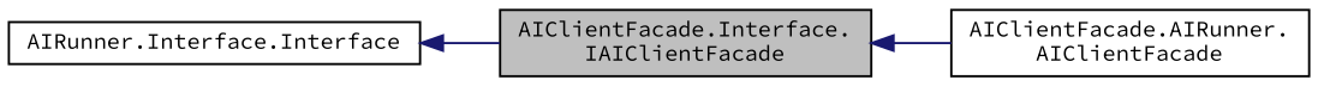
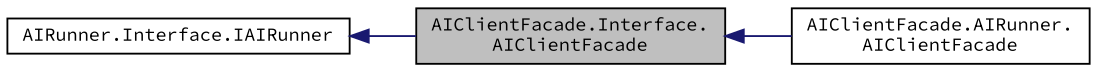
  digraph {
    fontname="Source Code Pro"
    rankdir=LR
    node [color=black fillcolor=white fontname="Source Code Pro" fontsize=10 shape=record style=filled]
    edge [color=midnightblue dir=back fontname="Source Code Pro" fontsize=10 labelfontname=Helvetica labelfontsize=10 style=solid]
-   n1 [fillcolor=grey75 fontcolor=black height=0.2 label="AIClientFacade.Interface.\lIAIClientFacade" width=0.4]
+   n1 [fillcolor=grey75 fontcolor=black height=0.2 label="AIClientFacade.Interface.\lAIClientFacade" width=0.4]
    n2 [height=0.2 label="AIClientFacade.AIRunner.\lAIClientFacade" width=0.4]
-   n3 [height=0.2 label="AIRunner.Interface.Interface" width=0.4]
+   n3 [height=0.2 label="AIRunner.Interface.IAIRunner" width=0.4]
    n1 -> n2
    n3 -> n1
  }
